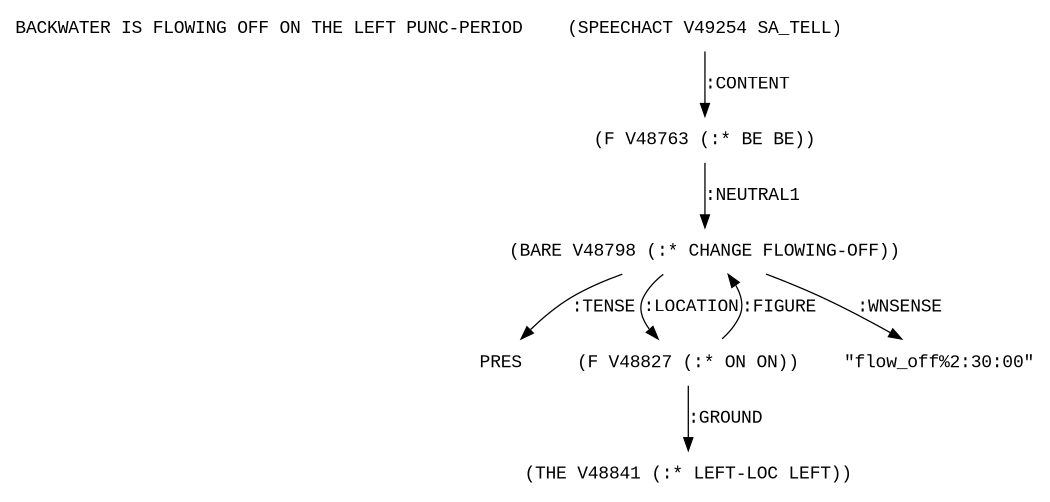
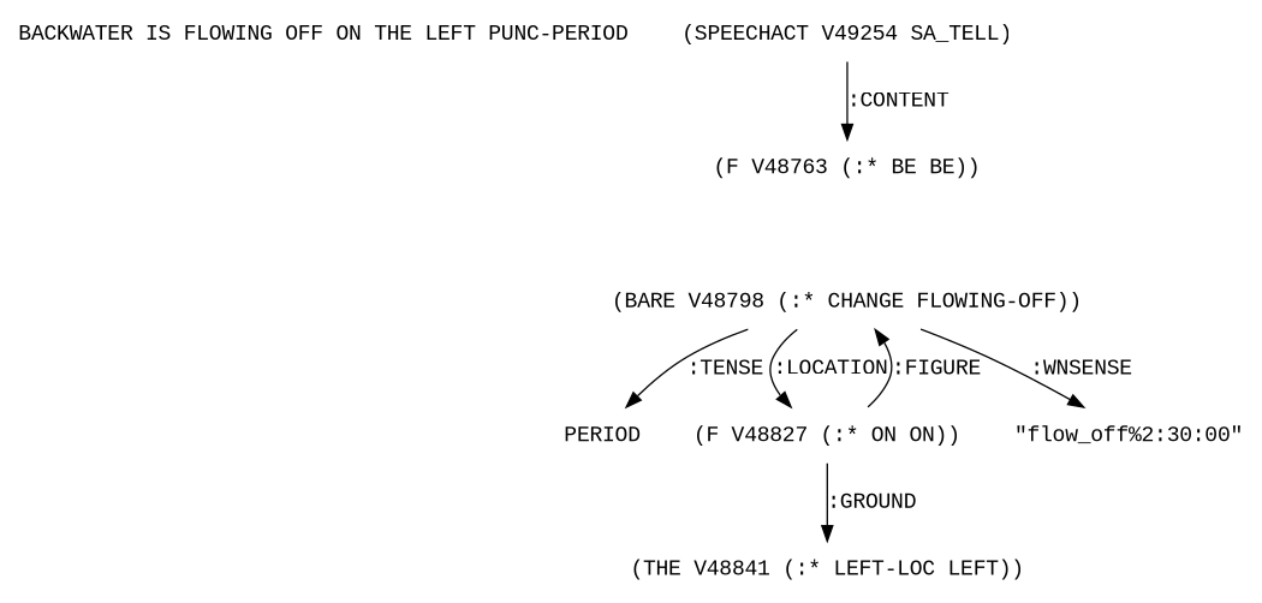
  digraph {
    fontname="Liberation Mono"
    node [fontname="Liberation Mono" shape=none]
    edge [fontname="Liberation Mono"]
    "BACKWATER IS FLOWING OFF ON THE LEFT PUNC-PERIOD"
    n2 [label="(SPEECHACT V49254 SA_TELL)"]
    n3 [label="(F V48763 (:* BE BE))"]
    n4 [label="(BARE V48798 (:* CHANGE FLOWING-OFF))"]
-   n5 [label=PRES]
+   n5 [label=PERIOD]
    n6 [label="(F V48827 (:* ON ON))"]
    n7 [label="\"flow_off%2:30:00\""]
    n8 [label="(THE V48841 (:* LEFT-LOC LEFT))"]
    n2 -> n3 [label=":CONTENT"]
-   n3 -> n4 [label=":NEUTRAL1"]
    n4 -> n5 [label=":TENSE"]
    n4 -> n6 [label=":LOCATION"]
    n4 -> n7 [label=":WNSENSE"]
    n6 -> n4 [label=":FIGURE"]
    n6 -> n8 [label=":GROUND"]
  }
